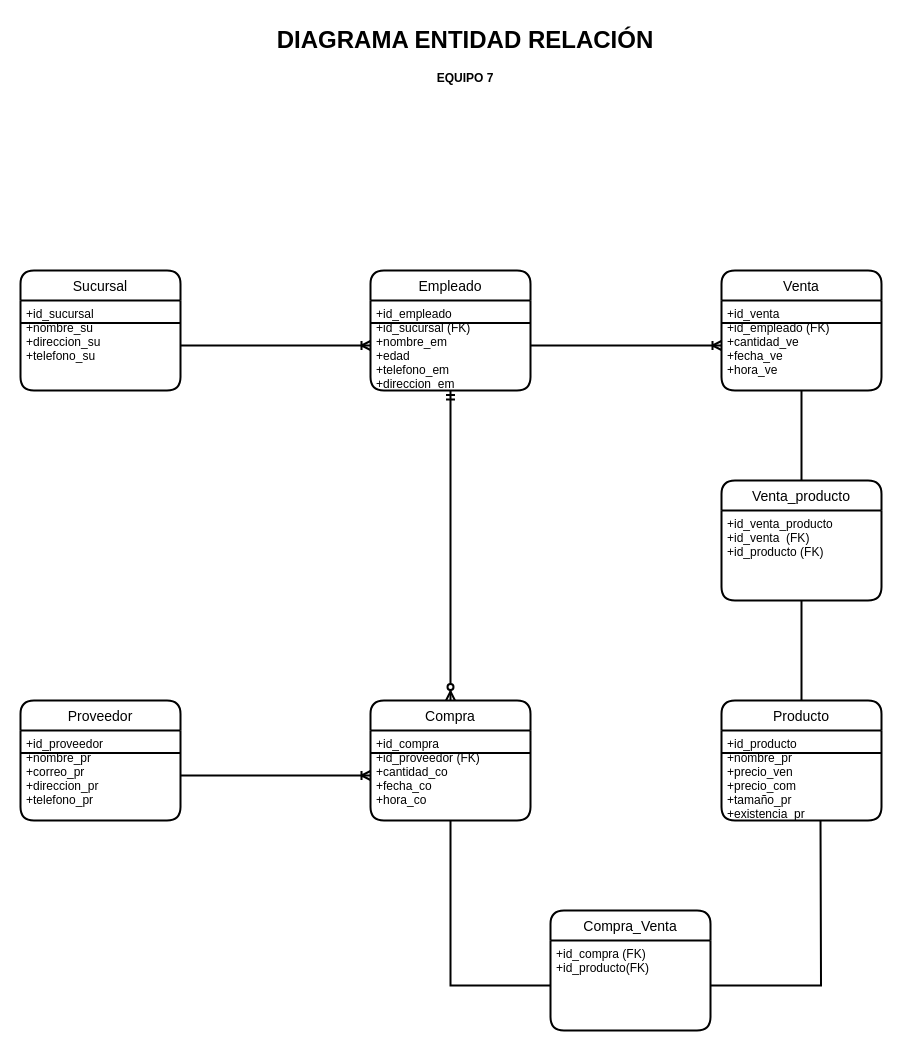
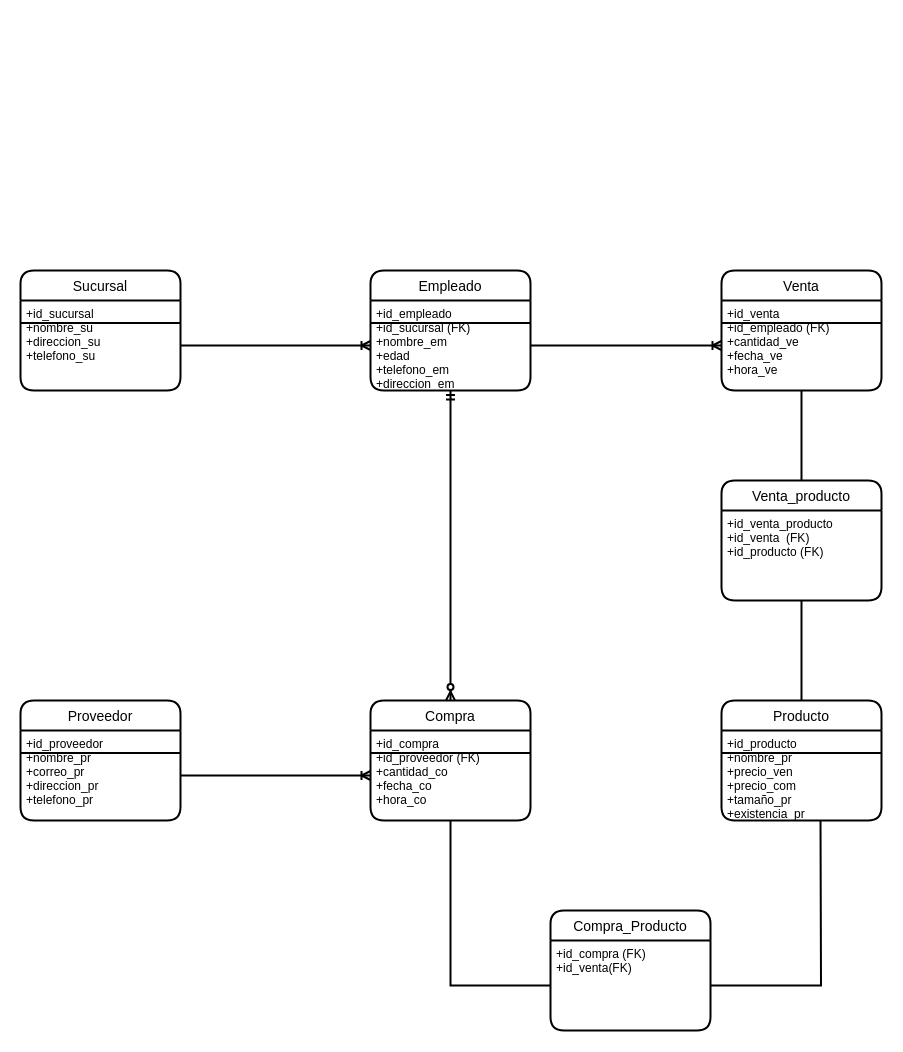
  <mxCell id="0" />
  <mxCell id="1" parent="0" />
  <mxCell id="2" value="" style="fontSize=12;html=1;endArrow=ERzeroToMany;startArrow=ERmandOne;strokeWidth=2;entryX=0.5;entryY=0;entryDx=0;entryDy=0;exitX=0.5;exitY=1;exitDx=0;exitDy=0;" parent="1" source="4" target="15" edge="1"><mxGeometry width="100" height="100" relative="1" as="geometry"><mxPoint x="300" y="540" as="sourcePoint" /><mxPoint x="400" y="440" as="targetPoint" /></mxGeometry></mxCell>
  <mxCell id="3" value="Empleado" style="swimlane;childLayout=stackLayout;horizontal=1;startSize=30;horizontalStack=0;rounded=1;fontSize=14;fontStyle=0;strokeWidth=2;resizeParent=0;resizeLast=1;shadow=0;dashed=0;align=center;" parent="1" vertex="1"><mxGeometry x="370" y="270" width="160" height="120" as="geometry" /></mxCell>
  <mxCell id="4" value="+id_empleado&#10;+id_sucursal (FK)&#10;+nombre_em&#10;+edad&#10;+telefono_em&#10;+direccion_em" style="align=left;strokeColor=none;fillColor=none;spacingLeft=4;fontSize=12;verticalAlign=top;resizable=0;rotatable=0;part=1;" parent="3" vertex="1"><mxGeometry y="30" width="160" height="90" as="geometry" /></mxCell>
  <mxCell id="5" value="" style="endArrow=none;html=1;strokeWidth=2;exitX=0;exitY=0.25;exitDx=0;exitDy=0;entryX=1;entryY=0.25;entryDx=0;entryDy=0;" parent="3" source="4" target="4" edge="1"><mxGeometry width="50" height="50" relative="1" as="geometry"><mxPoint x="210" y="40" as="sourcePoint" /><mxPoint x="260" y="-10" as="targetPoint" /></mxGeometry></mxCell>
- <mxCell id="6" value="&lt;h1&gt;DIAGRAMA ENTIDAD RELACIÓN&lt;/h1&gt;&lt;div&gt;&lt;b&gt;EQUIPO 7&lt;/b&gt;&lt;/div&gt;&lt;div&gt;&lt;b&gt;&lt;br&gt;&lt;/b&gt;&lt;/div&gt;" style="text;html=1;strokeColor=none;fillColor=none;spacing=5;spacingTop=-20;whiteSpace=wrap;overflow=hidden;rounded=0;align=center;" parent="1" vertex="1"><mxGeometry x="240" y="20" width="450" height="120" as="geometry" /></mxCell>
  <mxCell id="7" value="Sucursal" style="swimlane;childLayout=stackLayout;horizontal=1;startSize=30;horizontalStack=0;rounded=1;fontSize=14;fontStyle=0;strokeWidth=2;resizeParent=0;resizeLast=1;shadow=0;dashed=0;align=center;" parent="1" vertex="1"><mxGeometry x="20" y="270" width="160" height="120" as="geometry" /></mxCell>
  <mxCell id="8" value="+id_sucursal&#10;+nombre_su&#10;+direccion_su&#10;+telefono_su" style="align=left;strokeColor=none;fillColor=none;spacingLeft=4;fontSize=12;verticalAlign=top;resizable=0;rotatable=0;part=1;" parent="7" vertex="1"><mxGeometry y="30" width="160" height="90" as="geometry" /></mxCell>
  <mxCell id="9" value="" style="endArrow=none;html=1;strokeWidth=2;exitX=0;exitY=0.25;exitDx=0;exitDy=0;entryX=1;entryY=0.25;entryDx=0;entryDy=0;" parent="7" source="8" target="8" edge="1"><mxGeometry width="50" height="50" relative="1" as="geometry"><mxPoint x="170" y="220" as="sourcePoint" /><mxPoint x="310" y="220" as="targetPoint" /></mxGeometry></mxCell>
  <mxCell id="10" value="" style="edgeStyle=entityRelationEdgeStyle;fontSize=12;html=1;endArrow=ERoneToMany;exitX=1;exitY=0.5;exitDx=0;exitDy=0;entryX=0;entryY=0.5;entryDx=0;entryDy=0;strokeWidth=2;" parent="1" source="8" target="4" edge="1"><mxGeometry width="100" height="100" relative="1" as="geometry"><mxPoint x="230" y="400" as="sourcePoint" /><mxPoint x="330" y="300" as="targetPoint" /></mxGeometry></mxCell>
  <mxCell id="11" value="Venta" style="swimlane;childLayout=stackLayout;horizontal=1;startSize=30;horizontalStack=0;rounded=1;fontSize=14;fontStyle=0;strokeWidth=2;resizeParent=0;resizeLast=1;shadow=0;dashed=0;align=center;" parent="1" vertex="1"><mxGeometry x="721" y="270" width="160" height="120" as="geometry" /></mxCell>
  <mxCell id="12" value="" style="endArrow=none;html=1;strokeWidth=2;exitX=0;exitY=0.25;exitDx=0;exitDy=0;entryX=1;entryY=0.25;entryDx=0;entryDy=0;" parent="11" source="13" target="13" edge="1"><mxGeometry width="50" height="50" relative="1" as="geometry"><mxPoint x="230" y="90" as="sourcePoint" /><mxPoint x="280" y="40" as="targetPoint" /></mxGeometry></mxCell>
  <mxCell id="13" value="+id_venta&#10;+id_empleado (FK)&#10;+cantidad_ve&#10;+fecha_ve&#10;+hora_ve" style="align=left;strokeColor=none;fillColor=none;spacingLeft=4;fontSize=12;verticalAlign=top;resizable=0;rotatable=0;part=1;" parent="11" vertex="1"><mxGeometry y="30" width="160" height="90" as="geometry" /></mxCell>
  <mxCell id="14" value="" style="edgeStyle=entityRelationEdgeStyle;fontSize=12;html=1;endArrow=ERoneToMany;strokeWidth=2;exitX=1;exitY=0.5;exitDx=0;exitDy=0;entryX=0;entryY=0.5;entryDx=0;entryDy=0;" parent="1" source="4" target="13" edge="1"><mxGeometry width="100" height="100" relative="1" as="geometry"><mxPoint x="580" y="400" as="sourcePoint" /><mxPoint x="680" y="300" as="targetPoint" /></mxGeometry></mxCell>
  <mxCell id="15" value="Compra" style="swimlane;childLayout=stackLayout;horizontal=1;startSize=30;horizontalStack=0;rounded=1;fontSize=14;fontStyle=0;strokeWidth=2;resizeParent=0;resizeLast=1;shadow=0;dashed=0;align=center;" parent="1" vertex="1"><mxGeometry x="370" y="700" width="160" height="120" as="geometry" /></mxCell>
  <mxCell id="16" value="+id_compra&#10;+id_proveedor (FK)&#10;+cantidad_co&#10;+fecha_co&#10;+hora_co" style="align=left;strokeColor=none;fillColor=none;spacingLeft=4;fontSize=12;verticalAlign=top;resizable=0;rotatable=0;part=1;" parent="15" vertex="1"><mxGeometry y="30" width="160" height="90" as="geometry" /></mxCell>
  <mxCell id="17" style="edgeStyle=none;rounded=1;orthogonalLoop=1;jettySize=auto;html=1;entryX=0;entryY=0.5;entryDx=0;entryDy=0;strokeWidth=2;" parent="15" source="16" target="16" edge="1"><mxGeometry relative="1" as="geometry" /></mxCell>
  <mxCell id="18" value="" style="endArrow=none;html=1;strokeWidth=2;exitX=0;exitY=0.25;exitDx=0;exitDy=0;entryX=1;entryY=0.25;entryDx=0;entryDy=0;" parent="15" source="16" target="16" edge="1"><mxGeometry width="50" height="50" relative="1" as="geometry"><mxPoint x="200" y="-10" as="sourcePoint" /><mxPoint x="250" y="-60" as="targetPoint" /></mxGeometry></mxCell>
  <mxCell id="19" value="Venta_producto" style="swimlane;childLayout=stackLayout;horizontal=1;startSize=30;horizontalStack=0;rounded=1;fontSize=14;fontStyle=0;strokeWidth=2;resizeParent=0;resizeLast=1;shadow=0;dashed=0;align=center;" parent="1" vertex="1"><mxGeometry x="721" y="480" width="160" height="120" as="geometry" /></mxCell>
  <mxCell id="20" value="+id_venta_producto&#10;+id_venta  (FK)&#10;+id_producto (FK)" style="align=left;strokeColor=none;fillColor=none;spacingLeft=4;fontSize=12;verticalAlign=top;resizable=0;rotatable=0;part=1;" parent="19" vertex="1"><mxGeometry y="30" width="160" height="90" as="geometry" /></mxCell>
  <mxCell id="21" value="Producto" style="swimlane;childLayout=stackLayout;horizontal=1;startSize=30;horizontalStack=0;rounded=1;fontSize=14;fontStyle=0;strokeWidth=2;resizeParent=0;resizeLast=1;shadow=0;dashed=0;align=center;" parent="1" vertex="1"><mxGeometry x="721" y="700" width="160" height="120" as="geometry" /></mxCell>
  <mxCell id="22" value="+id_producto&#10;+nombre_pr&#10;+precio_ven&#10;+precio_com&#10;+tamaño_pr&#10;+existencia_pr" style="align=left;strokeColor=none;fillColor=none;spacingLeft=4;fontSize=12;verticalAlign=top;resizable=0;rotatable=0;part=1;" parent="21" vertex="1"><mxGeometry y="30" width="160" height="90" as="geometry" /></mxCell>
  <mxCell id="23" value="" style="endArrow=none;html=1;strokeWidth=2;exitX=0;exitY=0.25;exitDx=0;exitDy=0;entryX=1;entryY=0.25;entryDx=0;entryDy=0;" parent="21" source="22" target="22" edge="1"><mxGeometry width="50" height="50" relative="1" as="geometry"><mxPoint x="-190" y="62.5" as="sourcePoint" /><mxPoint x="-30" y="62.5" as="targetPoint" /></mxGeometry></mxCell>
  <mxCell id="24" value="" style="endArrow=none;html=1;rounded=0;strokeWidth=2;exitX=1;exitY=0.5;exitDx=0;exitDy=0;edgeStyle=orthogonalEdgeStyle;" edge="1" parent="21" source="26"><mxGeometry relative="1" as="geometry"><mxPoint x="-1" y="290" as="sourcePoint" /><mxPoint x="99" y="120" as="targetPoint" /></mxGeometry></mxCell>
- <mxCell id="25" value="Compra_Venta" style="swimlane;childLayout=stackLayout;horizontal=1;startSize=30;horizontalStack=0;rounded=1;fontSize=14;fontStyle=0;strokeWidth=2;resizeParent=0;resizeLast=1;shadow=0;dashed=0;align=center;" parent="1" vertex="1"><mxGeometry x="550" y="910" width="160" height="120" as="geometry" /></mxCell>
- <mxCell id="26" value="+id_compra (FK)&#10;+id_producto(FK)" style="align=left;strokeColor=none;fillColor=none;spacingLeft=4;fontSize=12;verticalAlign=top;resizable=0;rotatable=0;part=1;" parent="25" vertex="1"><mxGeometry y="30" width="160" height="90" as="geometry" /></mxCell>
+ <mxCell id="25" value="Compra_Producto" style="swimlane;childLayout=stackLayout;horizontal=1;startSize=30;horizontalStack=0;rounded=1;fontSize=14;fontStyle=0;strokeWidth=2;resizeParent=0;resizeLast=1;shadow=0;dashed=0;align=center;" parent="1" vertex="1"><mxGeometry x="550" y="910" width="160" height="120" as="geometry" /></mxCell>
+ <mxCell id="26" value="+id_compra (FK)&#10;+id_venta(FK)" style="align=left;strokeColor=none;fillColor=none;spacingLeft=4;fontSize=12;verticalAlign=top;resizable=0;rotatable=0;part=1;" parent="25" vertex="1"><mxGeometry y="30" width="160" height="90" as="geometry" /></mxCell>
  <mxCell id="27" value="Proveedor" style="swimlane;childLayout=stackLayout;horizontal=1;startSize=30;horizontalStack=0;rounded=1;fontSize=14;fontStyle=0;strokeWidth=2;resizeParent=0;resizeLast=1;shadow=0;dashed=0;align=center;" parent="1" vertex="1"><mxGeometry x="20" y="700" width="160" height="120" as="geometry" /></mxCell>
  <mxCell id="28" value="+id_proveedor&#10;+nombre_pr&#10;+correo_pr&#10;+direccion_pr&#10;+telefono_pr" style="align=left;strokeColor=none;fillColor=none;spacingLeft=4;fontSize=12;verticalAlign=top;resizable=0;rotatable=0;part=1;" parent="27" vertex="1"><mxGeometry y="30" width="160" height="90" as="geometry" /></mxCell>
  <mxCell id="29" value="" style="endArrow=none;html=1;strokeWidth=2;exitX=0;exitY=0.25;exitDx=0;exitDy=0;entryX=1;entryY=0.25;entryDx=0;entryDy=0;" parent="27" source="28" target="28" edge="1"><mxGeometry width="50" height="50" relative="1" as="geometry"><mxPoint x="150" y="-20" as="sourcePoint" /><mxPoint x="200" y="-70" as="targetPoint" /></mxGeometry></mxCell>
  <mxCell id="30" value="" style="edgeStyle=entityRelationEdgeStyle;fontSize=12;html=1;endArrow=ERoneToMany;strokeWidth=2;exitX=1;exitY=0.5;exitDx=0;exitDy=0;entryX=0;entryY=0.5;entryDx=0;entryDy=0;" edge="1" parent="1" source="28" target="16"><mxGeometry width="100" height="100" relative="1" as="geometry"><mxPoint x="240" y="770" as="sourcePoint" /><mxPoint x="340" y="670" as="targetPoint" /></mxGeometry></mxCell>
  <mxCell id="31" value="" style="endArrow=none;html=1;rounded=0;strokeWidth=2;entryX=0;entryY=0.5;entryDx=0;entryDy=0;exitX=0.5;exitY=1;exitDx=0;exitDy=0;edgeStyle=orthogonalEdgeStyle;" edge="1" parent="1" source="16" target="26"><mxGeometry relative="1" as="geometry"><mxPoint x="340" y="950" as="sourcePoint" /><mxPoint x="500" y="950" as="targetPoint" /></mxGeometry></mxCell>
  <mxCell id="32" value="" style="endArrow=none;html=1;rounded=0;strokeWidth=2;exitX=0.5;exitY=0;exitDx=0;exitDy=0;entryX=0.5;entryY=1;entryDx=0;entryDy=0;" edge="1" parent="1" source="21" target="20"><mxGeometry relative="1" as="geometry"><mxPoint x="810" y="650" as="sourcePoint" /><mxPoint x="970" y="650" as="targetPoint" /></mxGeometry></mxCell>
  <mxCell id="33" value="" style="endArrow=none;html=1;rounded=0;strokeWidth=2;exitX=0.5;exitY=1;exitDx=0;exitDy=0;entryX=0.5;entryY=0;entryDx=0;entryDy=0;" edge="1" parent="1" source="13" target="19"><mxGeometry relative="1" as="geometry"><mxPoint x="820" y="440" as="sourcePoint" /><mxPoint x="980" y="440" as="targetPoint" /></mxGeometry></mxCell>
